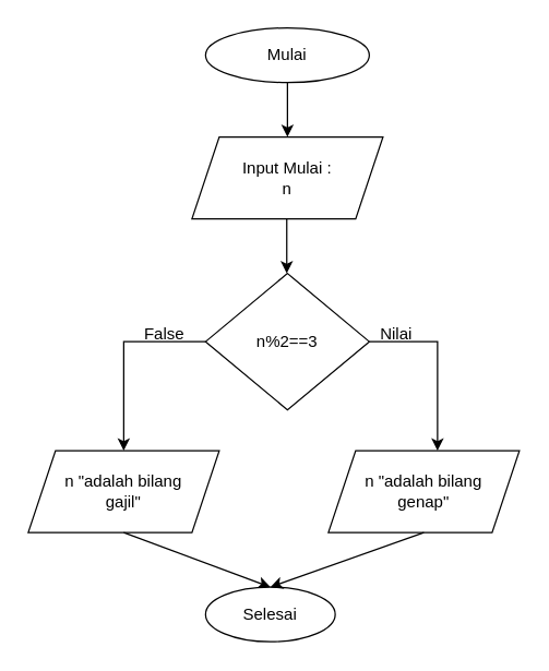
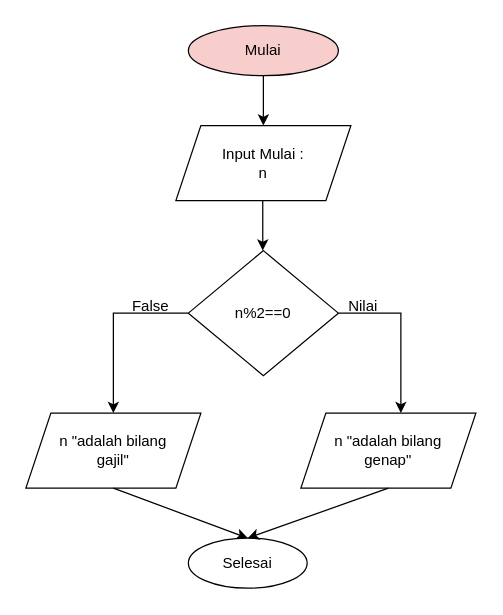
  <mxCell id="0" />
  <mxCell id="1" parent="0" />
- <mxCell id="2" value="Mulai" style="ellipse;whiteSpace=wrap;html=1;" vertex="1" parent="1"><mxGeometry x="150" y="20" width="120" height="40" as="geometry" /></mxCell>
+ <mxCell id="2" value="Mulai" style="ellipse;whiteSpace=wrap;html=1;fillColor=#f8cecc;" vertex="1" parent="1"><mxGeometry x="150" y="20" width="120" height="40" as="geometry" /></mxCell>
  <mxCell id="3" value="" style="endArrow=classic;html=1;rounded=0;" edge="1" parent="1" target="4"><mxGeometry width="50" height="50" relative="1" as="geometry"><mxPoint x="210" y="60" as="sourcePoint" /><mxPoint x="210" y="100" as="targetPoint" /></mxGeometry></mxCell>
  <mxCell id="4" value="Input Mulai&amp;nbsp;:&lt;br&gt;n" style="shape=parallelogram;perimeter=parallelogramPerimeter;whiteSpace=wrap;html=1;fixedSize=1;" vertex="1" parent="1"><mxGeometry x="140" y="100" width="140" height="60" as="geometry" /></mxCell>
  <mxCell id="5" value="" style="endArrow=classic;html=1;rounded=0;" edge="1" parent="1"><mxGeometry width="50" height="50" relative="1" as="geometry"><mxPoint x="209.5" y="160" as="sourcePoint" /><mxPoint x="209.5" y="200" as="targetPoint" /></mxGeometry></mxCell>
- <mxCell id="6" value="n%2==3" style="rhombus;whiteSpace=wrap;html=1;" vertex="1" parent="1"><mxGeometry x="150" y="200" width="120" height="100" as="geometry" /></mxCell>
+ <mxCell id="6" value="n%2==0" style="rhombus;whiteSpace=wrap;html=1;" vertex="1" parent="1"><mxGeometry x="150" y="200" width="120" height="100" as="geometry" /></mxCell>
  <mxCell id="7" value="" style="endArrow=classic;html=1;rounded=0;" edge="1" parent="1"><mxGeometry width="50" height="50" relative="1" as="geometry"><mxPoint x="150" y="250" as="sourcePoint" /><mxPoint x="90" y="330" as="targetPoint" /><Array as="points"><mxPoint x="90" y="250" /></Array></mxGeometry></mxCell>
  <mxCell id="8" value="" style="endArrow=classic;html=1;rounded=0;" edge="1" parent="1" source="6"><mxGeometry width="50" height="50" relative="1" as="geometry"><mxPoint x="380" y="250" as="sourcePoint" /><mxPoint x="320" y="330" as="targetPoint" /><Array as="points"><mxPoint x="320" y="250" /></Array></mxGeometry></mxCell>
  <mxCell id="9" value="n &quot;adalah bilang &lt;br&gt;gajil&quot;" style="shape=parallelogram;perimeter=parallelogramPerimeter;whiteSpace=wrap;html=1;fixedSize=1;" vertex="1" parent="1"><mxGeometry x="20" y="330" width="140" height="60" as="geometry" /></mxCell>
  <mxCell id="10" value="n &quot;adalah bilang &lt;br&gt;genap&quot;" style="shape=parallelogram;perimeter=parallelogramPerimeter;whiteSpace=wrap;html=1;fixedSize=1;" vertex="1" parent="1"><mxGeometry x="240" y="330" width="140" height="60" as="geometry" /></mxCell>
  <mxCell id="11" value="" style="endArrow=classic;html=1;rounded=0;entryX=0.5;entryY=0;entryDx=0;entryDy=0;" edge="1" parent="1" target="12"><mxGeometry width="50" height="50" relative="1" as="geometry"><mxPoint x="90" y="390" as="sourcePoint" /><mxPoint x="204.143" y="454.205" as="targetPoint" /></mxGeometry></mxCell>
  <mxCell id="12" value="Selesai" style="ellipse;whiteSpace=wrap;html=1;" vertex="1" parent="1"><mxGeometry x="150" y="430" width="95" height="40" as="geometry" /></mxCell>
  <mxCell id="13" value="" style="endArrow=classic;html=1;rounded=0;entryX=0.5;entryY=0;entryDx=0;entryDy=0;exitX=0.5;exitY=1;exitDx=0;exitDy=0;" edge="1" parent="1" source="10" target="12"><mxGeometry width="50" height="50" relative="1" as="geometry"><mxPoint x="100" y="400" as="sourcePoint" /><mxPoint x="220" y="440" as="targetPoint" /></mxGeometry></mxCell>
  <mxCell id="14" value="Nilai" style="text;html=1;strokeColor=none;fillColor=none;align=center;verticalAlign=middle;whiteSpace=wrap;rounded=0;" vertex="1" parent="1"><mxGeometry x="260" y="230" width="60" height="30" as="geometry" /></mxCell>
  <mxCell id="15" value="False" style="text;html=1;strokeColor=none;fillColor=none;align=center;verticalAlign=middle;whiteSpace=wrap;rounded=0;" vertex="1" parent="1"><mxGeometry x="90" y="230" width="60" height="30" as="geometry" /></mxCell>
